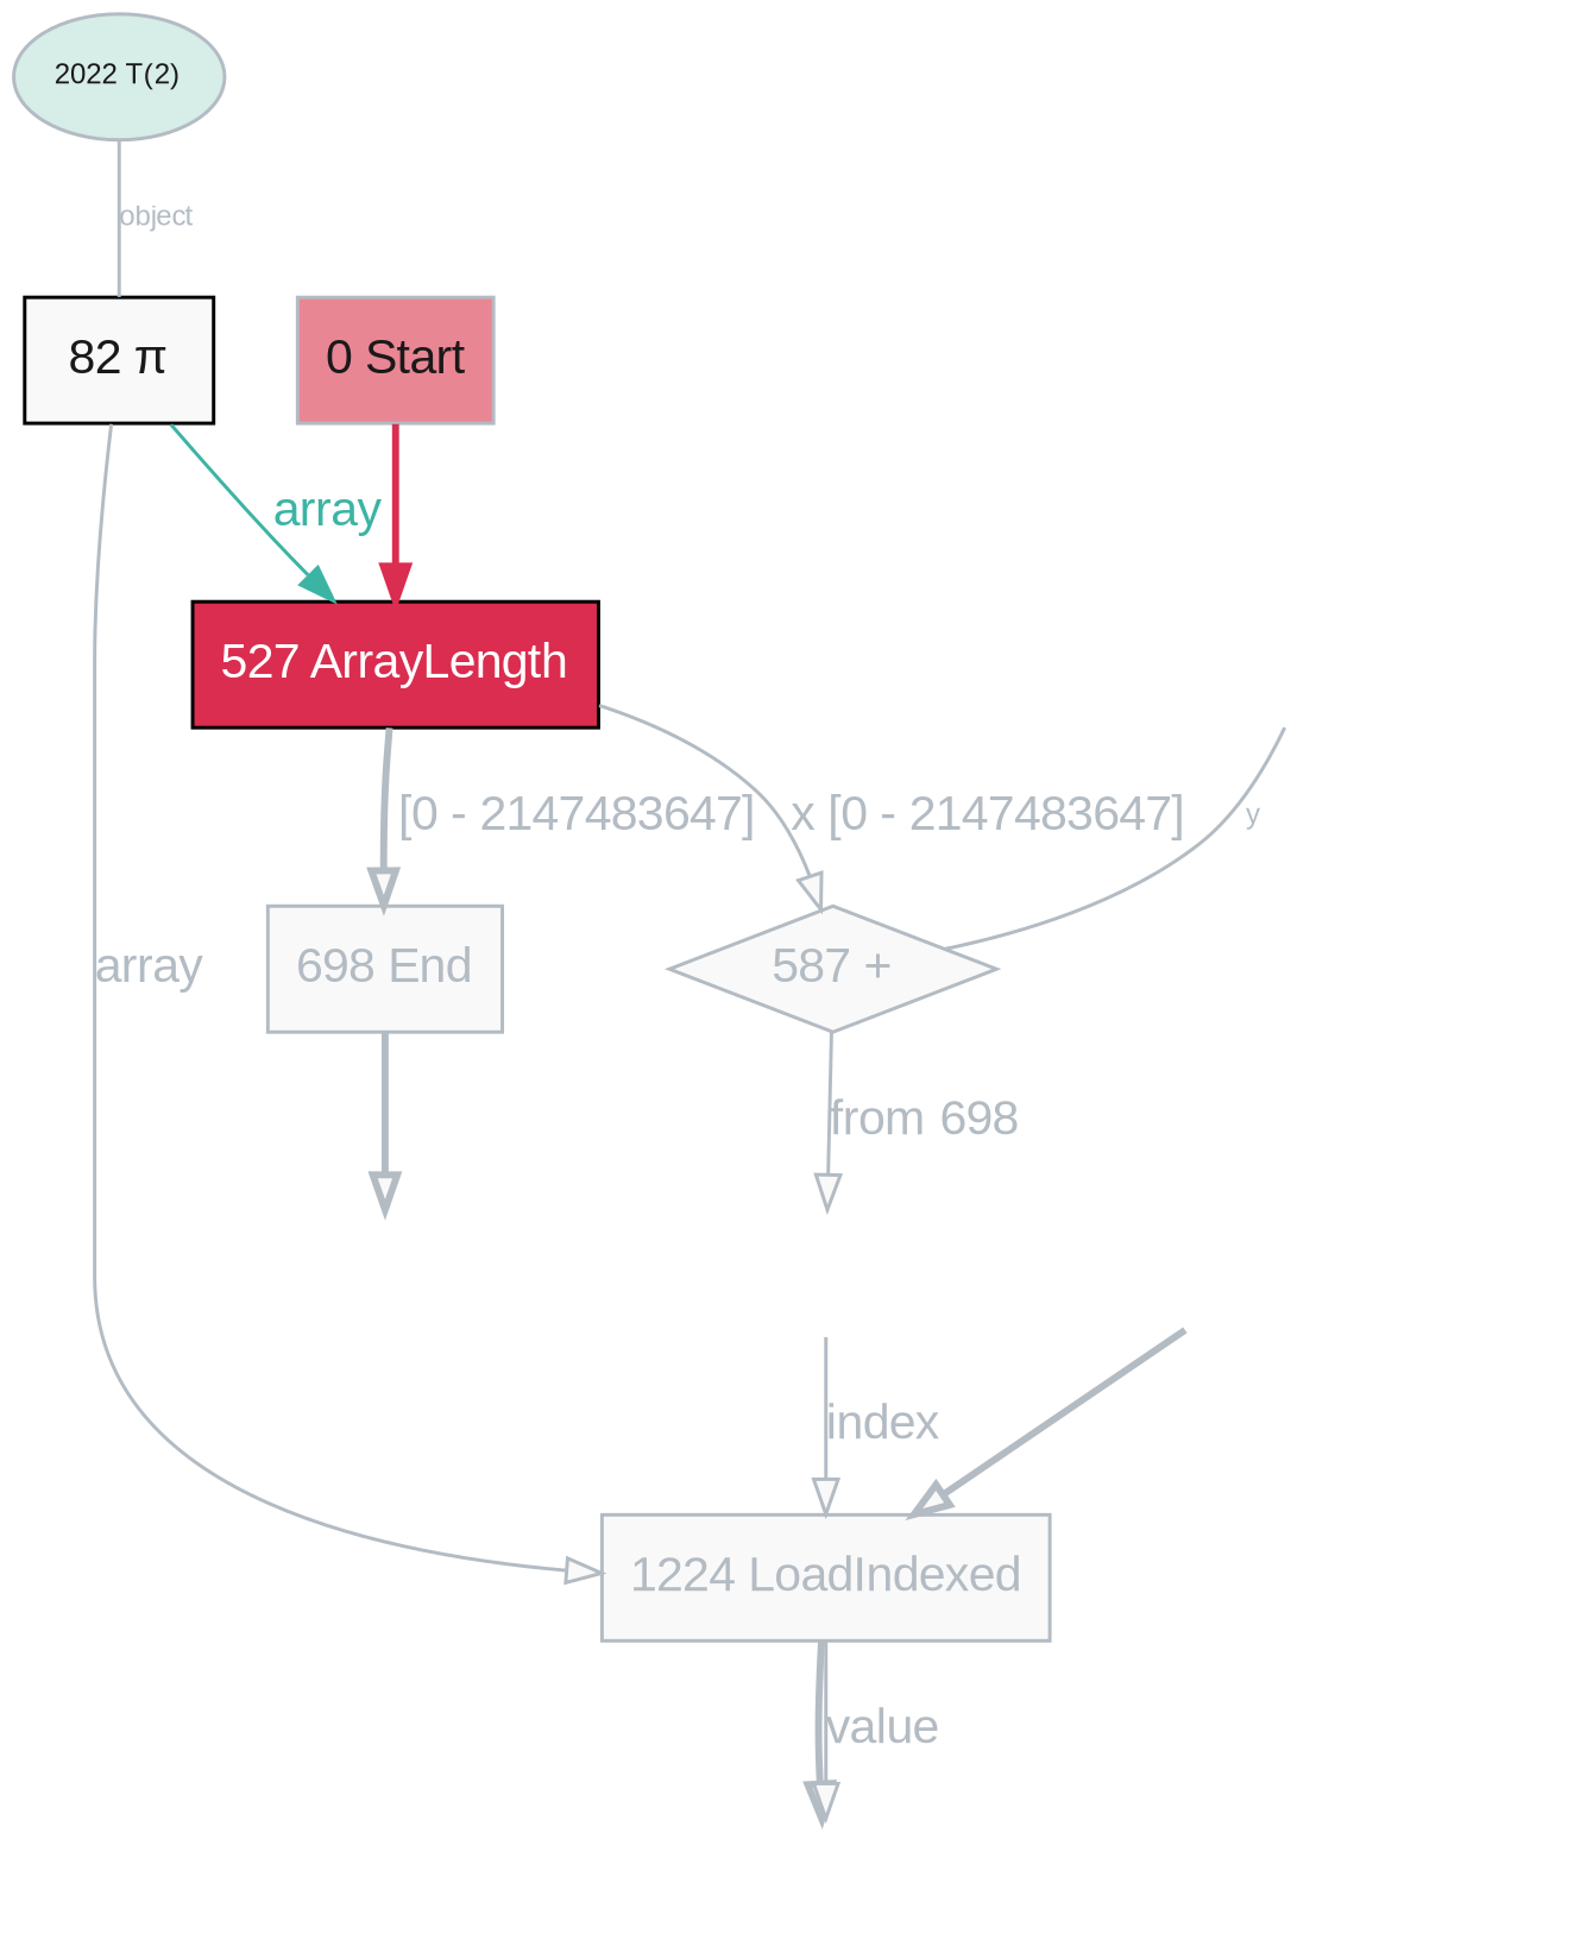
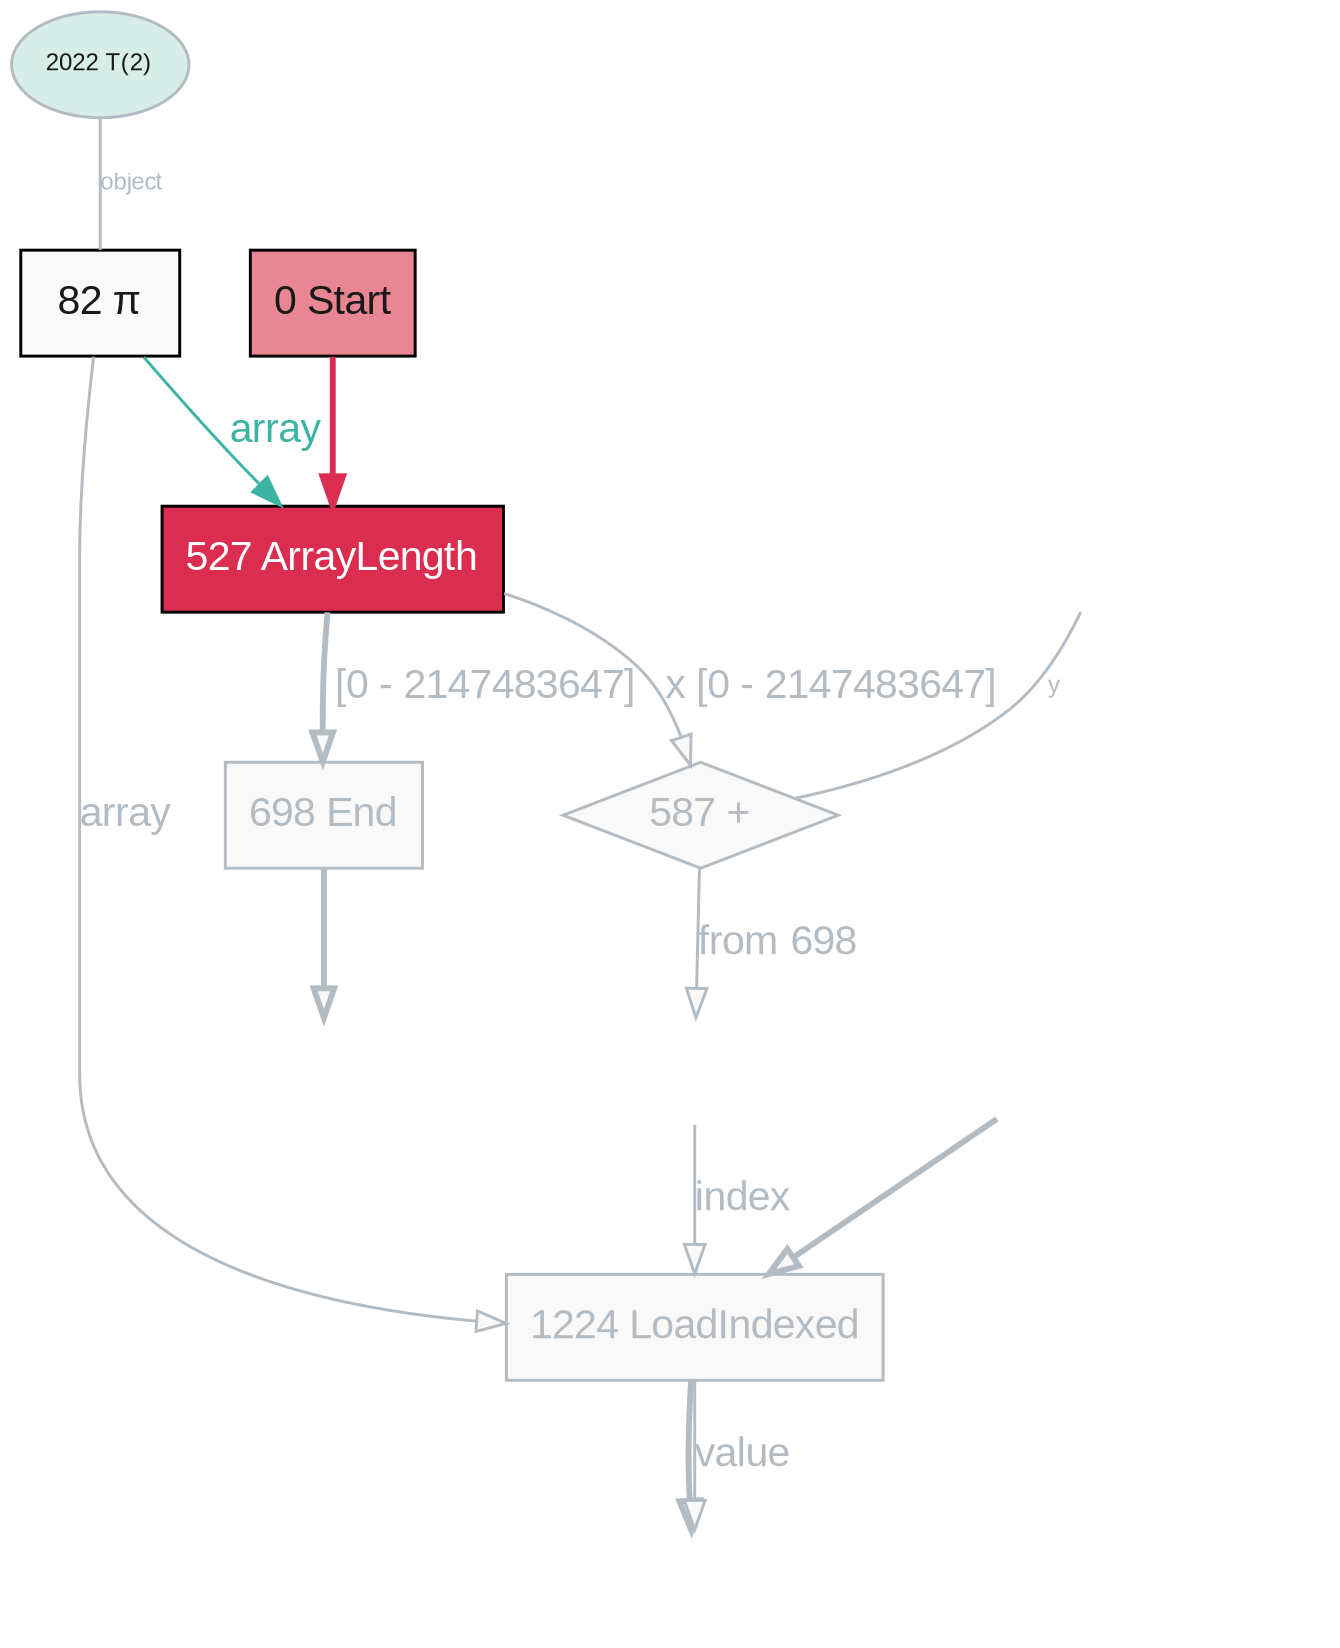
  digraph {
    bgcolor=white
    node [fontname=Arial style=filled]
    edge [color="#b3bbc3" fontcolor="#b3bbc3" fontname=arial fillcolor="#f9f9f9"]
-   n1 [color="#b3bbc3" fillcolor="#e98693" fontcolor="#1a1919" label="0 Start" shape=rectangle]
+   n1 [color=black fillcolor="#e98693" fontcolor="#1a1919" label="0 Start" shape=rectangle]
    n2 [color=black fillcolor="#da2d4f" fontcolor="#ffffff" label="527 ArrayLength" shape=rectangle]
    n3 [color="#b3bbc3" fillcolor="#f9f9f9" fontcolor="#b3bbc3" label="587 +" shape=diamond]
    n4 [color="#b3bbc3" fillcolor="#f9f9f9" fontcolor="#b3bbc3" label="698 End" shape=rectangle]
    n5 [color=black fillcolor="#f9f9f9" fontcolor="#1a1919" label="82 π" shape=rectangle]
    n6 [color="#b3bbc3" fillcolor="#f9f9f9" fontcolor="#b3bbc3" label="1224 LoadIndexed" shape=rectangle]
    node1619 [style=invis fontname=""]
    node1608 [style=invis fontname=""]
    node699 [style=invis fontname=""]
    node777 [style=invis fontname=""]
    inline276x587 [style=invis fontname=""]
    n12 [color="#b3bbc3" fillcolor="#d7ede7" fontcolor="#1a1919" fontsize=8 label="2022 T(2)" shape=oval]
    n1 -> n2 [color="#da2d4f" fontcolor="#da2d4f" penwidth=2 fillcolor=""]
    n2 -> n3 [label="x [0 - 2147483647]"]
    n2 -> n4 [label=" [0 - 2147483647]" penwidth=2]
    n3 -> node1608 [label="from 698"]
    n4 -> node699 [penwidth=2]
    n5 -> n2 [color="#3cb4a4" fontcolor="#3cb4a4" label=array fillcolor=""]
    n5 -> n6 [label=array]
    n6 -> node1619 [penwidth=2]
    n6 -> node1619 [label=value]
    node1608 -> n6 [label=index]
    node777 -> n6 [penwidth=2]
    inline276x587 -> n3 [arrowhead=none fontsize=8 label=y]
    n12 -> n5 [arrowhead=none fontsize=8 label=object]
  }
